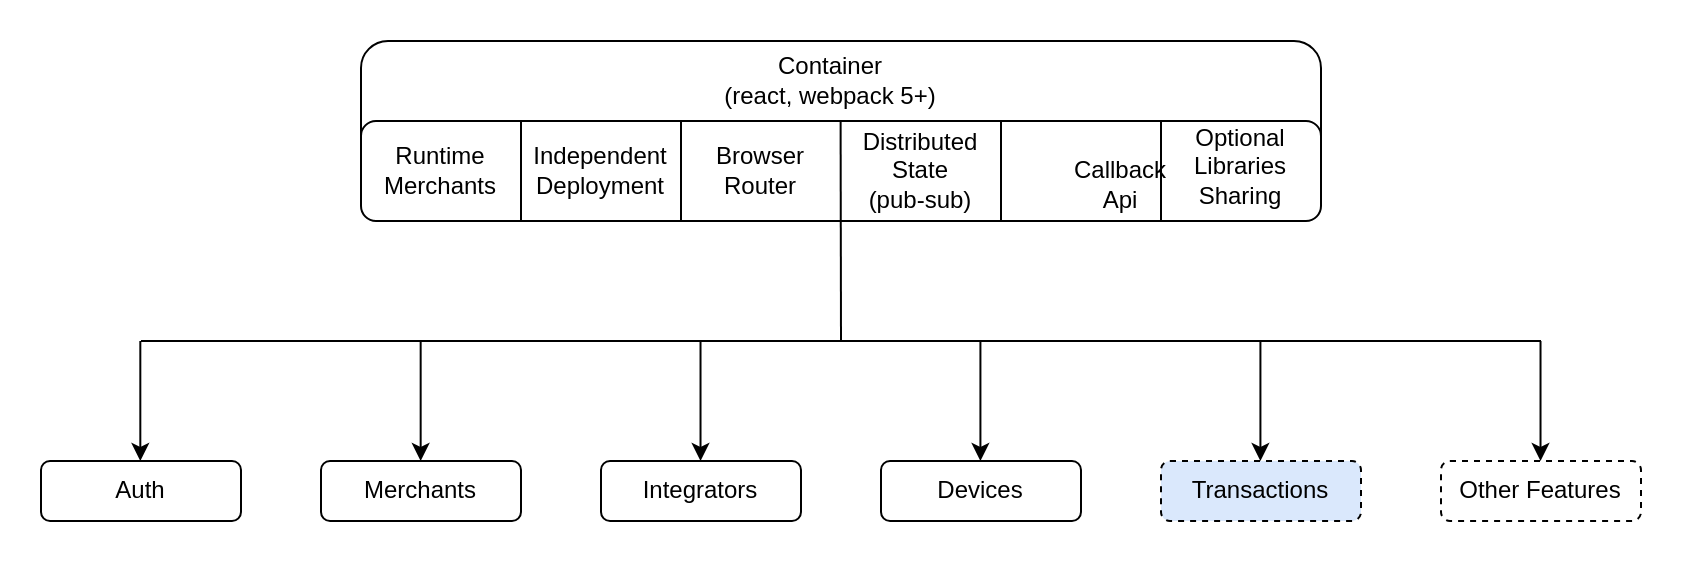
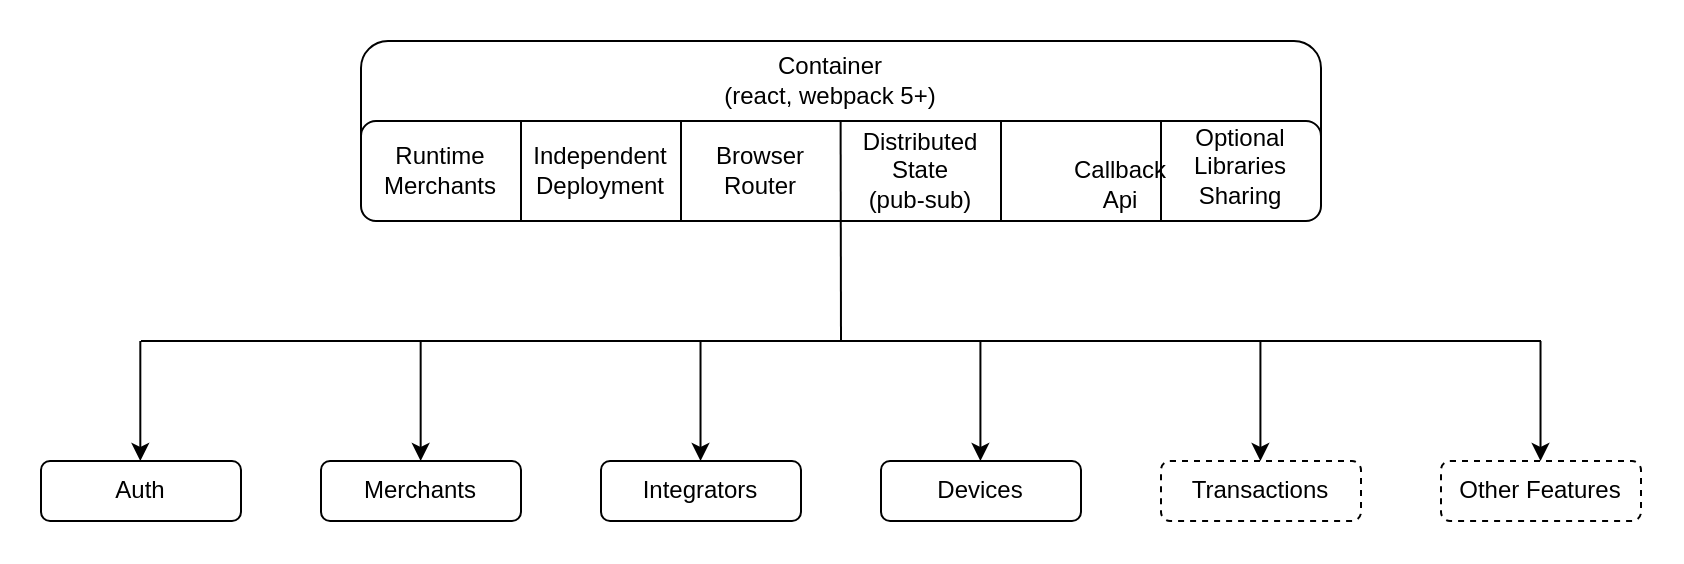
  <mxCell id="0" />
  <mxCell id="1" parent="0" />
  <mxCell id="2" value="" style="whiteSpace=wrap;html=1;rounded=1;" parent="1" vertex="1"><mxGeometry x="180" y="20" width="480" height="90" as="geometry" /></mxCell>
  <mxCell id="3" value="" style="endArrow=none;html=1;" parent="1" edge="1"><mxGeometry width="50" height="50" relative="1" as="geometry"><mxPoint x="70" y="170" as="sourcePoint" /><mxPoint x="420" y="170" as="targetPoint" /></mxGeometry></mxCell>
  <mxCell id="4" value="" style="endArrow=classic;html=1;" parent="1" edge="1"><mxGeometry width="50" height="50" relative="1" as="geometry"><mxPoint x="69.66" y="170" as="sourcePoint" /><mxPoint x="69.66" y="230" as="targetPoint" /></mxGeometry></mxCell>
  <mxCell id="5" value="Auth" style="whiteSpace=wrap;html=1;rounded=1;" parent="1" vertex="1"><mxGeometry x="20" y="230" width="100" height="30" as="geometry" /></mxCell>
  <mxCell id="6" value="" style="endArrow=none;html=1;" parent="1" edge="1"><mxGeometry width="50" height="50" relative="1" as="geometry"><mxPoint x="420" y="170" as="sourcePoint" /><mxPoint x="770" y="170" as="targetPoint" /></mxGeometry></mxCell>
  <mxCell id="7" value="" style="endArrow=classic;html=1;" parent="1" edge="1"><mxGeometry width="50" height="50" relative="1" as="geometry"><mxPoint x="629.71" y="170" as="sourcePoint" /><mxPoint x="629.71" y="230" as="targetPoint" /></mxGeometry></mxCell>
  <mxCell id="8" value="Container&lt;br&gt;(react, webpack 5+)" style="text;html=1;strokeColor=none;fillColor=none;align=center;verticalAlign=middle;whiteSpace=wrap;rounded=1;" parent="1" vertex="1"><mxGeometry x="360" y="30" width="110" height="20" as="geometry" /></mxCell>
  <mxCell id="9" value="&lt;br&gt;&lt;br style=&quot;color: rgb(240 , 240 , 240) ; font-family: &amp;#34;helvetica&amp;#34; ; font-size: 12px ; font-style: normal ; font-weight: 400 ; letter-spacing: normal ; text-align: center ; text-indent: 0px ; text-transform: none ; word-spacing: 0px ; background-color: rgb(42 , 42 , 42)&quot;&gt;&lt;br&gt;" style="whiteSpace=wrap;html=1;rounded=1;" parent="1" vertex="1"><mxGeometry x="180" y="60" width="480" height="50" as="geometry" /></mxCell>
  <mxCell id="10" value="&lt;br&gt;Callback&lt;br&gt;Api" style="text;html=1;strokeColor=none;fillColor=none;align=center;verticalAlign=middle;whiteSpace=wrap;rounded=1;" parent="1" vertex="1"><mxGeometry x="540" y="75" width="40" height="20" as="geometry" /></mxCell>
  <mxCell id="11" value="" style="endArrow=none;html=1;entryX=0.5;entryY=0;entryDx=0;entryDy=0;exitX=0.5;exitY=1;exitDx=0;exitDy=0;" parent="1" edge="1"><mxGeometry width="50" height="50" relative="1" as="geometry"><mxPoint x="500" y="110" as="sourcePoint" /><mxPoint x="500" y="60" as="targetPoint" /></mxGeometry></mxCell>
  <mxCell id="12" value="Independent&lt;br&gt;Deployment" style="text;html=1;strokeColor=none;fillColor=none;align=center;verticalAlign=middle;whiteSpace=wrap;rounded=1;" parent="1" vertex="1"><mxGeometry x="280" y="77.5" width="40" height="15" as="geometry" /></mxCell>
  <mxCell id="13" value="Browser&lt;br&gt;Router" style="text;html=1;strokeColor=none;fillColor=none;align=center;verticalAlign=middle;whiteSpace=wrap;rounded=1;" parent="1" vertex="1"><mxGeometry x="360" y="77.5" width="40" height="15" as="geometry" /></mxCell>
  <mxCell id="14" value="" style="endArrow=none;html=1;entryX=0.5;entryY=0;entryDx=0;entryDy=0;exitX=0.5;exitY=1;exitDx=0;exitDy=0;" edge="1" parent="1"><mxGeometry width="50" height="50" relative="1" as="geometry"><mxPoint x="340" y="110" as="sourcePoint" /><mxPoint x="340" y="60" as="targetPoint" /></mxGeometry></mxCell>
  <mxCell id="15" value="" style="endArrow=none;html=1;entryX=0.5;entryY=0;entryDx=0;entryDy=0;" edge="1" parent="1"><mxGeometry width="50" height="50" relative="1" as="geometry"><mxPoint x="420" y="170" as="sourcePoint" /><mxPoint x="419.8" y="60" as="targetPoint" /></mxGeometry></mxCell>
  <mxCell id="16" value="" style="endArrow=none;html=1;entryX=0.5;entryY=0;entryDx=0;entryDy=0;exitX=0.5;exitY=1;exitDx=0;exitDy=0;" edge="1" parent="1"><mxGeometry width="50" height="50" relative="1" as="geometry"><mxPoint x="580" y="110" as="sourcePoint" /><mxPoint x="580" y="60" as="targetPoint" /></mxGeometry></mxCell>
  <mxCell id="17" value="Optional&lt;br&gt;Libraries&lt;br&gt;Sharing" style="text;html=1;strokeColor=none;fillColor=none;align=center;verticalAlign=middle;whiteSpace=wrap;rounded=1;" vertex="1" parent="1"><mxGeometry x="600" y="72.5" width="40" height="20" as="geometry" /></mxCell>
  <mxCell id="18" value="" style="endArrow=none;html=1;entryX=0.5;entryY=0;entryDx=0;entryDy=0;exitX=0.5;exitY=1;exitDx=0;exitDy=0;" edge="1" parent="1"><mxGeometry width="50" height="50" relative="1" as="geometry"><mxPoint x="260" y="110" as="sourcePoint" /><mxPoint x="260" y="60" as="targetPoint" /></mxGeometry></mxCell>
  <mxCell id="19" value="Runtime&lt;br&gt;Merchants" style="text;html=1;strokeColor=none;fillColor=none;align=center;verticalAlign=middle;whiteSpace=wrap;rounded=1;" vertex="1" parent="1"><mxGeometry x="200" y="77.5" width="40" height="15" as="geometry" /></mxCell>
  <mxCell id="20" value="Distributed&lt;br&gt;State&lt;br&gt;(pub-sub)" style="text;html=1;strokeColor=none;fillColor=none;align=center;verticalAlign=middle;whiteSpace=wrap;rounded=1;" vertex="1" parent="1"><mxGeometry x="430" y="75" width="60" height="20" as="geometry" /></mxCell>
  <mxCell id="21" value="" style="endArrow=classic;html=1;" edge="1" parent="1"><mxGeometry width="50" height="50" relative="1" as="geometry"><mxPoint x="209.83" y="170" as="sourcePoint" /><mxPoint x="209.83" y="230" as="targetPoint" /></mxGeometry></mxCell>
  <mxCell id="22" value="Merchants" style="whiteSpace=wrap;html=1;rounded=1;" vertex="1" parent="1"><mxGeometry x="160" y="230" width="100" height="30" as="geometry" /></mxCell>
  <mxCell id="23" value="Integrators" style="whiteSpace=wrap;html=1;rounded=1;" vertex="1" parent="1"><mxGeometry x="300" y="230" width="100" height="30" as="geometry" /></mxCell>
- <mxCell id="24" value="Transactions" style="whiteSpace=wrap;html=1;dashed=1;rounded=1;fillColor=#dae8fc;" vertex="1" parent="1"><mxGeometry x="580" y="230" width="100" height="30" as="geometry" /></mxCell>
+ <mxCell id="24" value="Transactions" style="whiteSpace=wrap;html=1;dashed=1;rounded=1;" vertex="1" parent="1"><mxGeometry x="580" y="230" width="100" height="30" as="geometry" /></mxCell>
  <mxCell id="25" value="" style="endArrow=classic;html=1;" edge="1" parent="1"><mxGeometry width="50" height="50" relative="1" as="geometry"><mxPoint x="349.76" y="170" as="sourcePoint" /><mxPoint x="349.76" y="230" as="targetPoint" /></mxGeometry></mxCell>
  <mxCell id="26" value="Devices" style="whiteSpace=wrap;html=1;rounded=1;" vertex="1" parent="1"><mxGeometry x="440" y="230" width="100" height="30" as="geometry" /></mxCell>
  <mxCell id="27" value="" style="endArrow=classic;html=1;" edge="1" parent="1"><mxGeometry width="50" height="50" relative="1" as="geometry"><mxPoint x="489.71" y="170" as="sourcePoint" /><mxPoint x="489.71" y="230" as="targetPoint" /></mxGeometry></mxCell>
  <mxCell id="28" value="Other Features" style="whiteSpace=wrap;html=1;dashed=1;rounded=1;" vertex="1" parent="1"><mxGeometry x="720" y="230" width="100" height="30" as="geometry" /></mxCell>
  <mxCell id="29" value="" style="endArrow=classic;html=1;" edge="1" parent="1"><mxGeometry width="50" height="50" relative="1" as="geometry"><mxPoint x="769.76" y="170" as="sourcePoint" /><mxPoint x="769.76" y="230" as="targetPoint" /></mxGeometry></mxCell>
